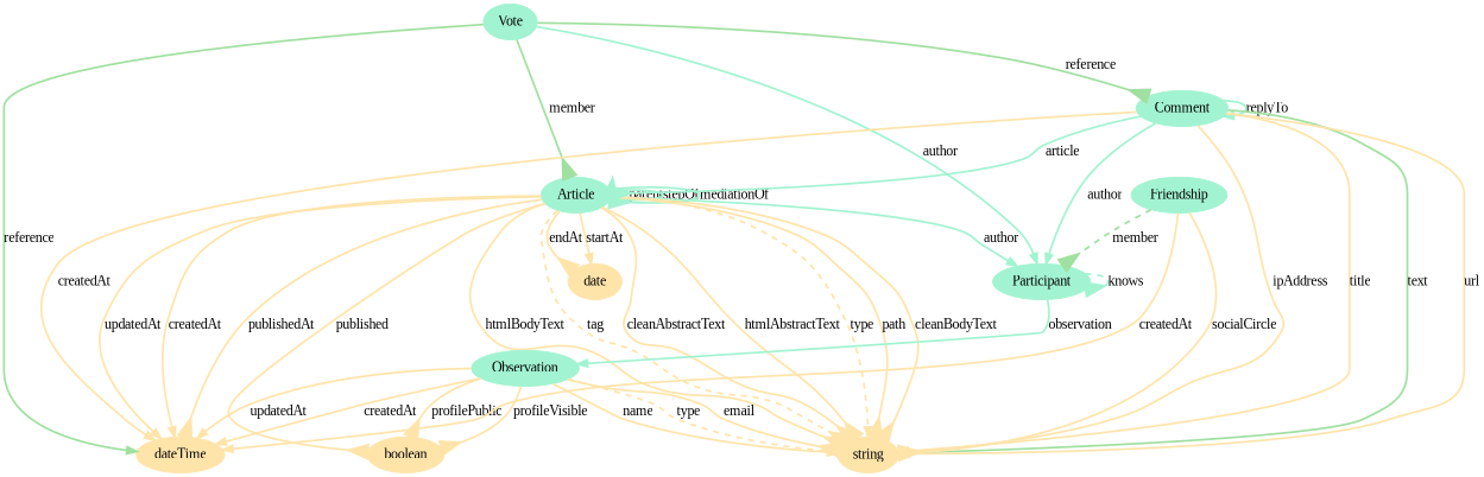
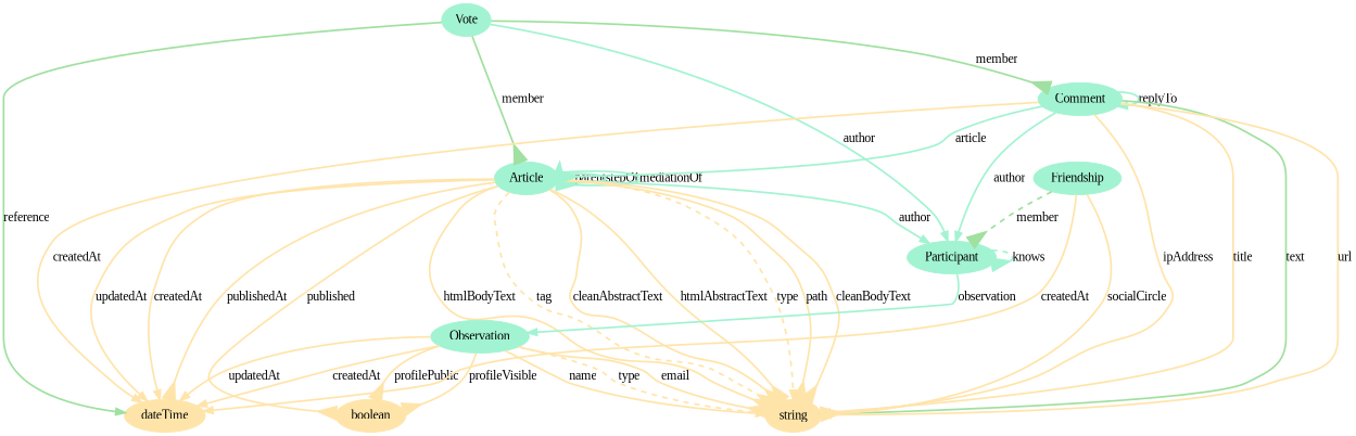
  digraph {
    fontname="Liberation Serif"
    node [color="#A2F3D1" fontname="Liberation Serif" style=filled]
    edge [color="#FFE4AA" fontname="Liberation Serif" penwidth=2 arrowhead=inv arrowsize=2.0]
    n1 [color="#FFE4AA" label=dateTime]
    Vote
    n3 [label=Article]
    n4 [label=Comment]
    n5 [label=Participant]
    n6 [color="#FFE4AA" label=string]
    n7 [color="#FFE4AA" label=boolean]
-   n8 [color="#FFE4AA" label=date]
    Observation
    Friendship
    Vote -> n1 [color="#A0E0A0" label=reference arrowhead="" arrowsize=""]
    Vote -> n3 [color="#A0E0A0" label=member]
-   Vote -> n4 [color="#A0E0A0" label=reference]
+   Vote -> n4 [color="#A0E0A0" label=member]
    Vote -> n5 [color="#A2F3D1" label=author arrowhead="" arrowsize=""]
    n3 -> n1 [label=createdAt arrowhead="" arrowsize=""]
    n3 -> n1 [label=publishedAt]
    n3 -> n1 [label=updatedAt arrowhead="" arrowsize=""]
    n3 -> n3 [color="#A2F3D1" label=parent]
    n3 -> n3 [color="#A2F3D1" label=stepOf]
    n3 -> n3 [color="#A2F3D1" label=mediationOf]
    n3 -> n5 [color="#A2F3D1" label=author arrowhead="" arrowsize=""]
    n3 -> n6 [label=type style=dashed arrowhead="" arrowsize=""]
    n3 -> n6 [label=path]
    n3 -> n6 [label=cleanBodyText]
    n3 -> n6 [label=htmlBodyText]
    n3 -> n6 [label=tag style=dashed]
    n3 -> n6 [label=cleanAbstractText]
    n3 -> n6 [label=htmlAbstractText]
    n3 -> n7 [label=published]
-   n3 -> n8 [label=endAt]
-   n3 -> n8 [label=startAt arrowhead="" arrowsize=""]
    n4 -> n1 [label=createdAt arrowhead="" arrowsize=""]
    n4 -> n3 [color="#A2F3D1" label=article]
    n4 -> n4 [color="#A2F3D1" label=replyTo arrowhead="" arrowsize=""]
    n4 -> n5 [color="#A2F3D1" label=author arrowhead="" arrowsize=""]
    n4 -> n6 [color="#A0E0A0" label=text arrowhead="" arrowsize=""]
    n4 -> n6 [label=url arrowhead="" arrowsize=""]
    n4 -> n6 [label=ipAddress]
    n4 -> n6 [label=title arrowhead="" arrowsize=""]
    n5 -> n5 [color="#A2F3D1" label=knows style=dashed]
    n5 -> Observation [color="#A2F3D1" label=observation arrowhead="" arrowsize=""]
    Observation -> n1 [label=createdAt arrowhead="" arrowsize=""]
    Observation -> n1 [label=updatedAt arrowhead="" arrowsize=""]
    Observation -> n6 [label=name arrowhead="" arrowsize=""]
    Observation -> n6 [label=type style=dashed arrowhead="" arrowsize=""]
    Observation -> n6 [label=email]
    Observation -> n7 [label=profilePublic]
    Observation -> n7 [label=profileVisible]
    Friendship -> n1 [label=createdAt arrowhead="" arrowsize=""]
    Friendship -> n5 [color="#A0E0A0" label=member style=dashed]
    Friendship -> n6 [label=socialCircle]
  }
